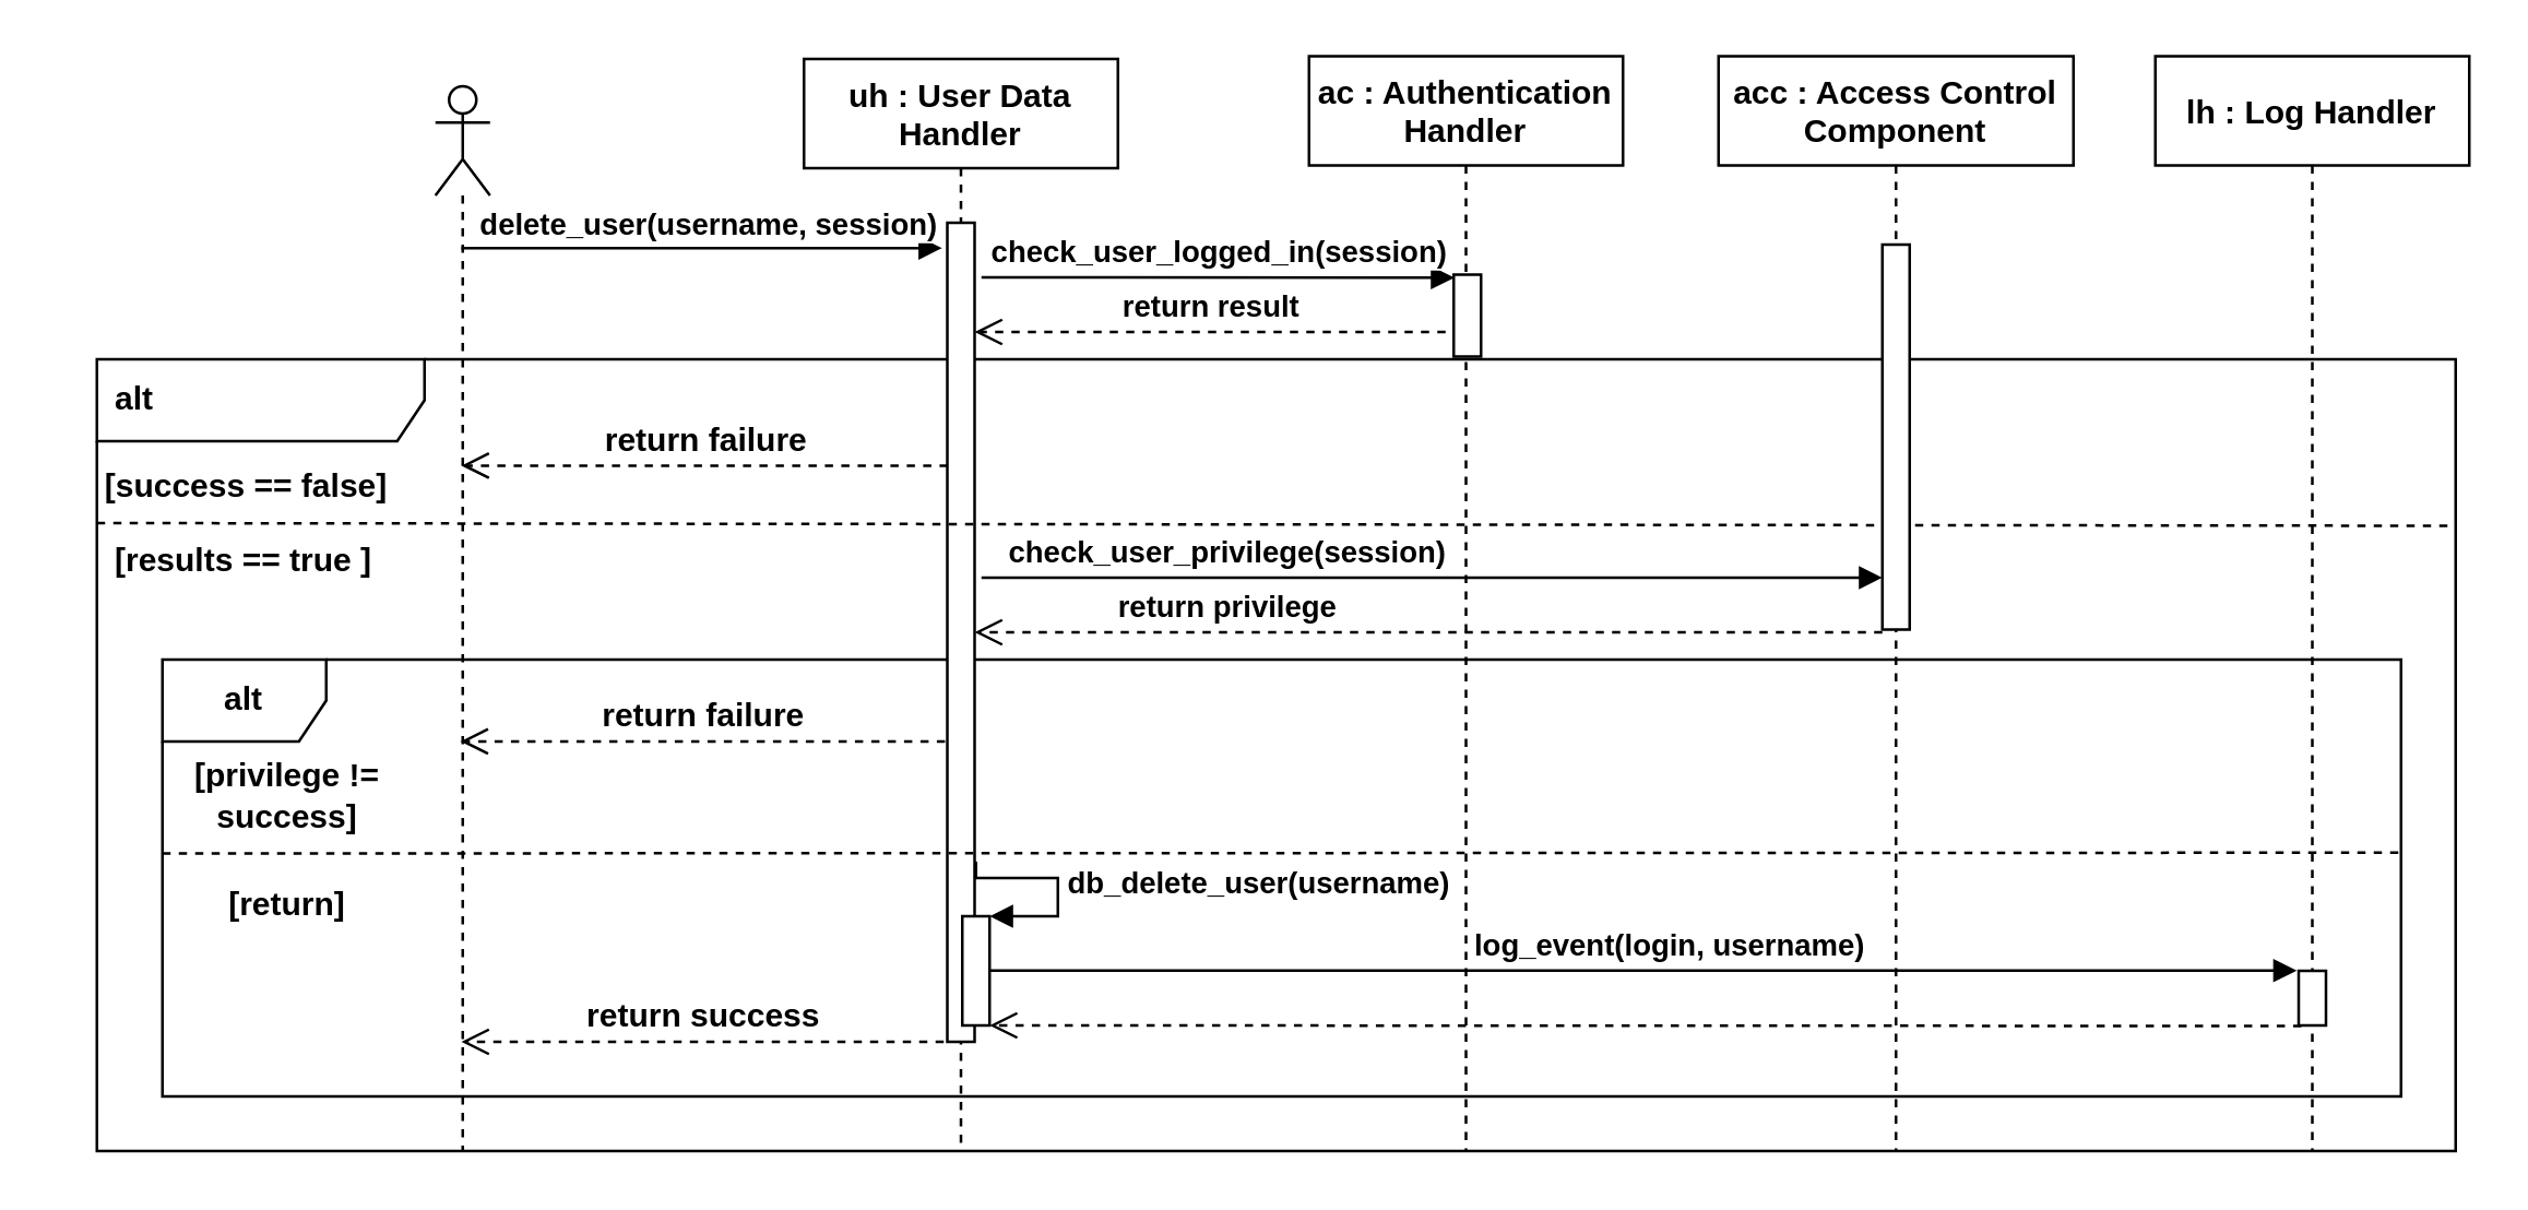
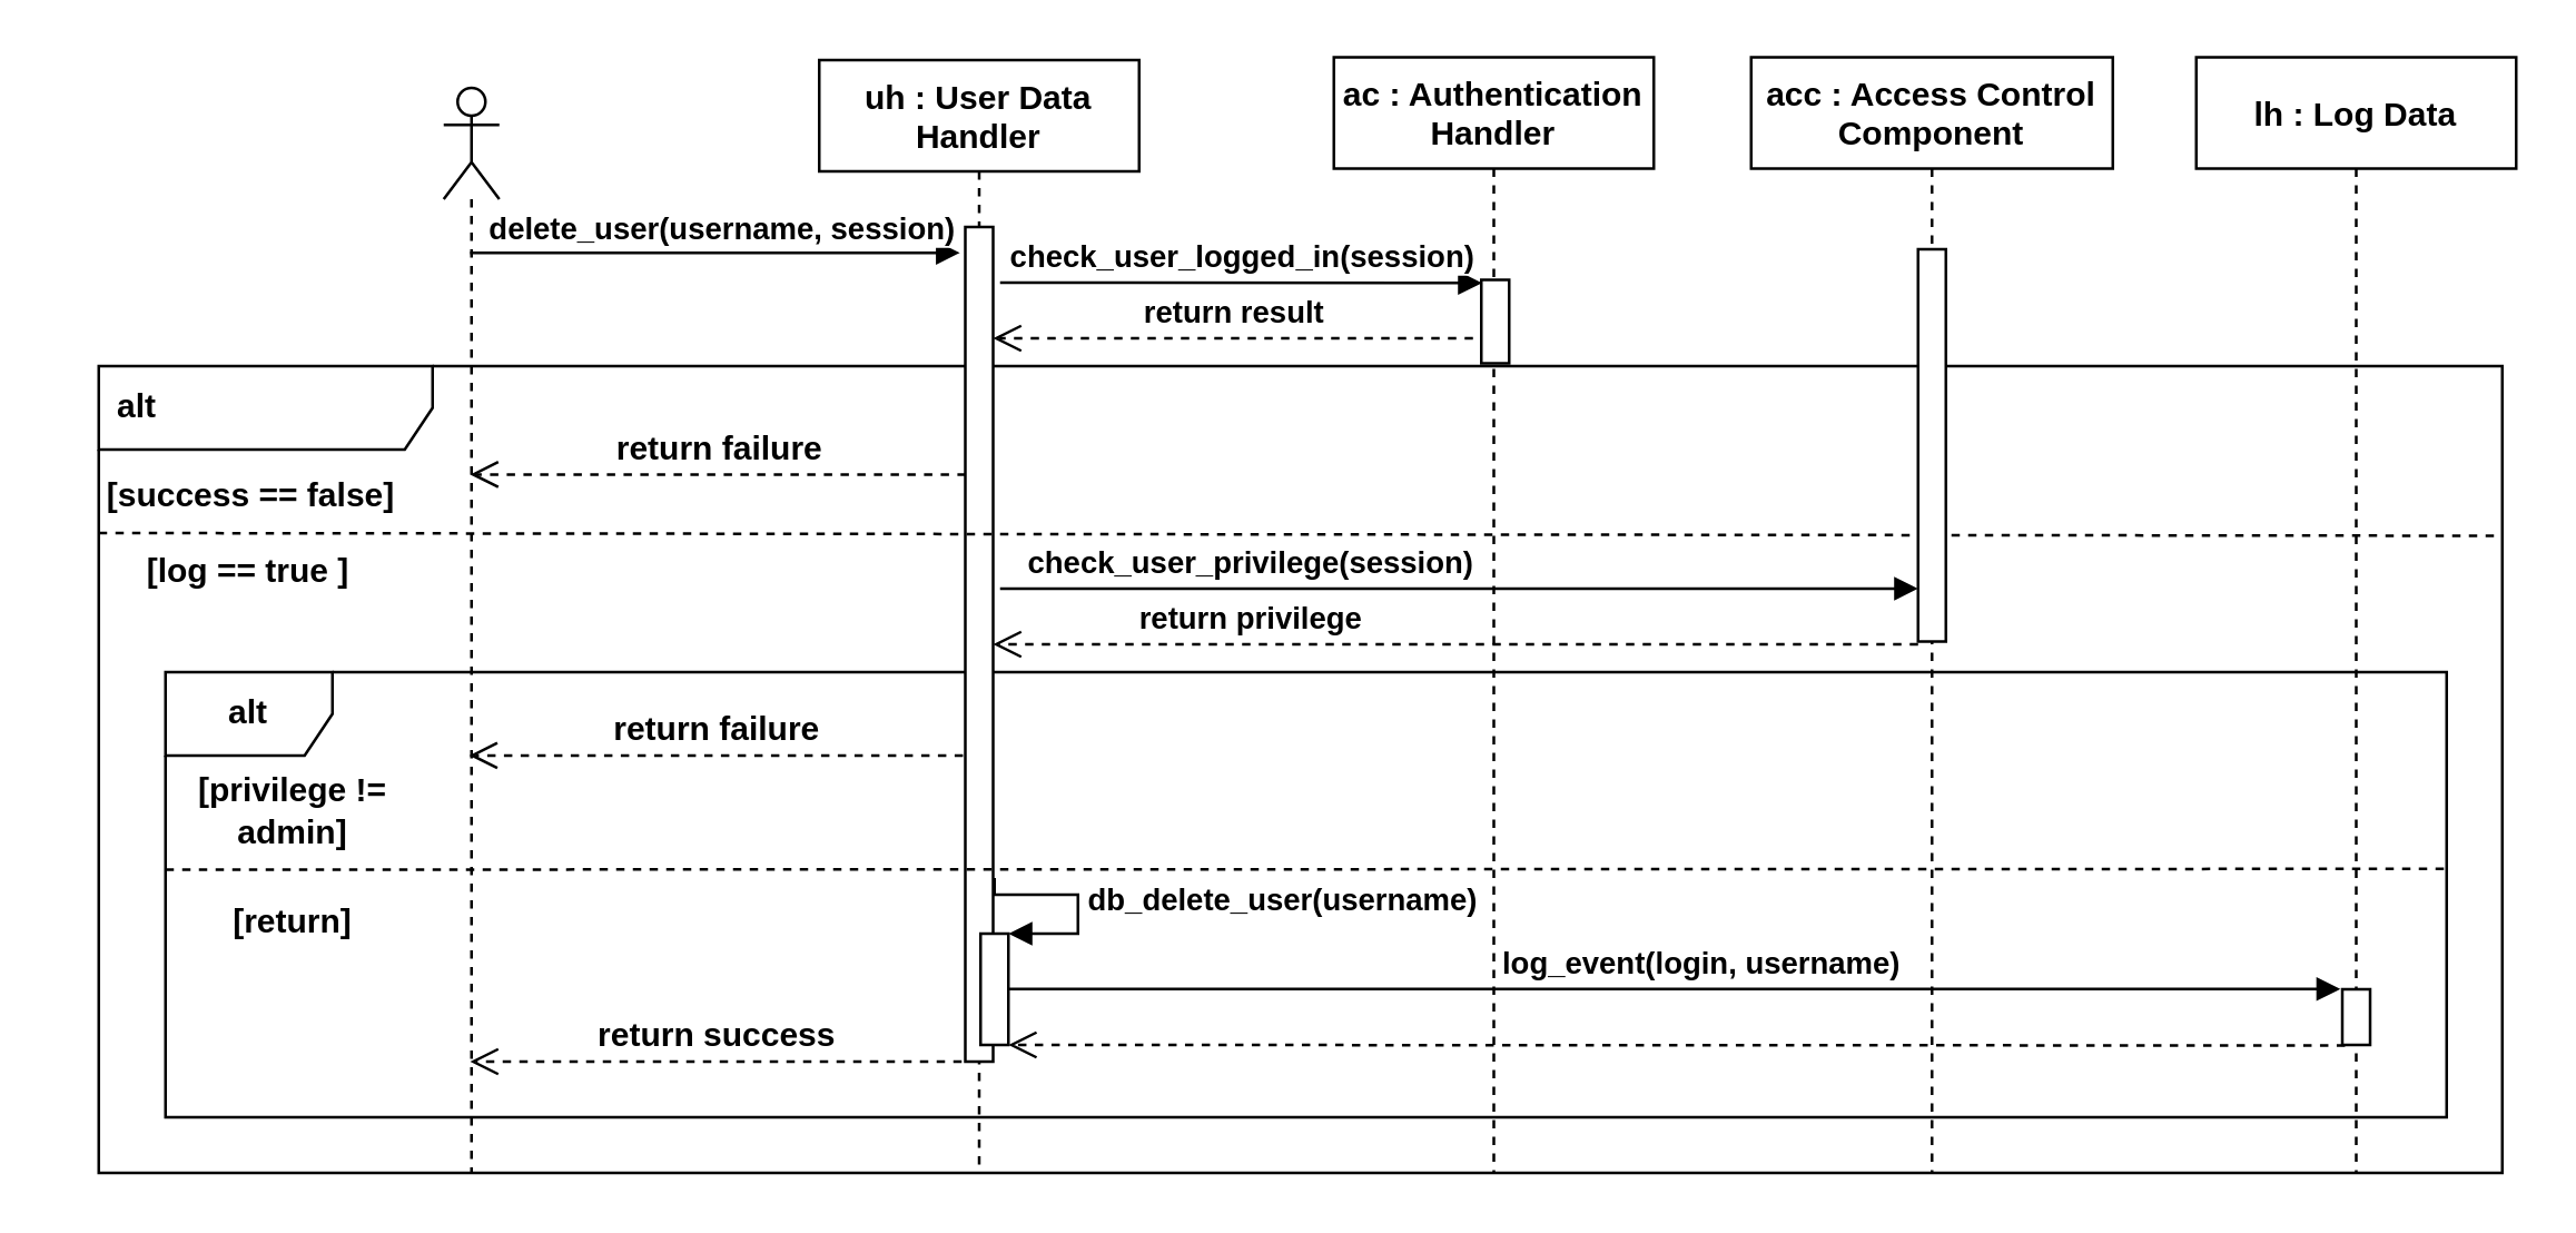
  <mxCell id="0" />
  <mxCell id="1" parent="0" />
  <mxCell id="2" value="&lt;font style=&quot;font-size: 12px&quot;&gt;&lt;b&gt;alt&lt;/b&gt;&lt;/font&gt;" style="shape=umlFrame;whiteSpace=wrap;html=1;width=120;height=30;boundedLbl=1;verticalAlign=middle;align=left;spacingLeft=5;" vertex="1" parent="1"><mxGeometry x="35" y="131" width="864" height="290" as="geometry" /></mxCell>
  <mxCell id="3" value="&lt;b&gt;alt&lt;/b&gt;" style="shape=umlFrame;whiteSpace=wrap;html=1;fontSize=12;" vertex="1" parent="1"><mxGeometry x="59" y="241" width="820" height="160" as="geometry" /></mxCell>
  <mxCell id="4" value="&lt;b&gt;check_user_privilege(session)&lt;/b&gt;" style="html=1;verticalAlign=bottom;endArrow=block;rounded=0;" edge="1" parent="1" target="31"><mxGeometry x="-0.456" width="80" relative="1" as="geometry"><mxPoint x="359" y="211" as="sourcePoint" /><mxPoint x="679" y="211" as="targetPoint" /><mxPoint as="offset" /></mxGeometry></mxCell>
  <mxCell id="5" value="uh : User Data&#10; Handler" style="shape=umlLifeline;perimeter=lifelinePerimeter;container=1;collapsible=0;recursiveResize=0;rounded=0;shadow=0;strokeWidth=1;fontStyle=1" vertex="1" parent="1"><mxGeometry x="294" y="21" width="115" height="400" as="geometry" /></mxCell>
  <mxCell id="6" value="" style="points=[];perimeter=orthogonalPerimeter;rounded=0;shadow=0;strokeWidth=1;" vertex="1" parent="5"><mxGeometry x="52.5" y="60" width="10" height="300" as="geometry" /></mxCell>
  <mxCell id="7" value="" style="html=1;points=[];perimeter=orthogonalPerimeter;fontSize=11;" vertex="1" parent="5"><mxGeometry x="58" y="314" width="10" height="40" as="geometry" /></mxCell>
  <mxCell id="8" value="&lt;b&gt;db_delete_user(username)&lt;/b&gt;" style="edgeStyle=orthogonalEdgeStyle;html=1;align=left;spacingLeft=2;endArrow=block;rounded=0;entryX=1;entryY=0;fontSize=11;" edge="1" target="7" parent="5"><mxGeometry relative="1" as="geometry"><mxPoint x="63" y="294" as="sourcePoint" /><Array as="points"><mxPoint x="63" y="300" /><mxPoint x="93" y="300" /><mxPoint x="93" y="314" /></Array></mxGeometry></mxCell>
  <mxCell id="9" value="" style="shape=umlLifeline;participant=umlActor;perimeter=lifelinePerimeter;whiteSpace=wrap;html=1;container=1;collapsible=0;recursiveResize=0;verticalAlign=top;spacingTop=36;outlineConnect=0;" vertex="1" parent="1"><mxGeometry x="159" y="31" width="20" height="390" as="geometry" /></mxCell>
  <mxCell id="10" value="" style="html=1;verticalAlign=bottom;endArrow=block;rounded=0;entryX=-0.195;entryY=0.031;entryDx=0;entryDy=0;entryPerimeter=0;" edge="1" parent="1" source="9" target="6"><mxGeometry width="80" relative="1" as="geometry"><mxPoint x="179" y="90" as="sourcePoint" /><mxPoint x="339" y="91" as="targetPoint" /></mxGeometry></mxCell>
  <mxCell id="11" value="&lt;b&gt;delete_user(username, session)&lt;br&gt;&lt;/b&gt;" style="edgeLabel;html=1;align=center;verticalAlign=middle;resizable=0;points=[];" vertex="1" connectable="0" parent="10"><mxGeometry x="-0.099" y="1" relative="1" as="geometry"><mxPoint x="11" y="-8" as="offset" /></mxGeometry></mxCell>
  <mxCell id="12" value="ac : Authentication&#10; Handler" style="shape=umlLifeline;perimeter=lifelinePerimeter;container=1;collapsible=0;recursiveResize=0;rounded=0;shadow=0;strokeWidth=1;fontStyle=1" vertex="1" parent="1"><mxGeometry x="479" y="20" width="115" height="401" as="geometry" /></mxCell>
  <mxCell id="13" value="" style="points=[];perimeter=orthogonalPerimeter;rounded=0;shadow=0;strokeWidth=1;" vertex="1" parent="12"><mxGeometry x="53" y="80" width="10" height="30" as="geometry" /></mxCell>
  <mxCell id="14" value="&lt;b&gt;check_user_logged_in(session)&lt;/b&gt;" style="html=1;verticalAlign=bottom;endArrow=block;rounded=0;entryX=0.021;entryY=0.038;entryDx=0;entryDy=0;entryPerimeter=0;" edge="1" parent="1" target="13"><mxGeometry width="80" relative="1" as="geometry"><mxPoint x="359" y="101" as="sourcePoint" /><mxPoint x="559" y="99" as="targetPoint" /></mxGeometry></mxCell>
  <mxCell id="15" value="&lt;b&gt;return result&lt;br&gt;&lt;/b&gt;" style="html=1;verticalAlign=bottom;endArrow=open;dashed=1;endSize=8;rounded=0;" edge="1" parent="1" target="6"><mxGeometry relative="1" as="geometry"><mxPoint x="529" y="121" as="sourcePoint" /><mxPoint x="599" y="121" as="targetPoint" /></mxGeometry></mxCell>
  <mxCell id="16" value="" style="endArrow=none;dashed=1;html=1;strokeWidth=1;rounded=0;endSize=6;exitX=0;exitY=1;exitDx=0;exitDy=0;" edge="1" parent="1"><mxGeometry width="50" height="50" relative="1" as="geometry"><mxPoint x="35" y="191" as="sourcePoint" /><mxPoint x="899" y="192" as="targetPoint" /></mxGeometry></mxCell>
- <mxCell id="17" value="&lt;b&gt;[results == true ]&lt;br&gt;&lt;/b&gt;" style="text;html=1;strokeColor=none;fillColor=none;align=center;verticalAlign=middle;whiteSpace=wrap;rounded=0;" vertex="1" parent="1"><mxGeometry x="34" y="190" width="110" height="30" as="geometry" /></mxCell>
+ <mxCell id="17" value="&lt;b&gt;[log == true ]&lt;br&gt;&lt;/b&gt;" style="text;html=1;strokeColor=none;fillColor=none;align=center;verticalAlign=middle;whiteSpace=wrap;rounded=0;" vertex="1" parent="1"><mxGeometry x="34" y="190" width="110" height="30" as="geometry" /></mxCell>
  <mxCell id="18" value="&lt;b&gt;[success == false]&lt;/b&gt;" style="text;html=1;strokeColor=none;fillColor=none;align=center;verticalAlign=middle;whiteSpace=wrap;rounded=0;" vertex="1" parent="1"><mxGeometry x="35" y="163" width="110" height="30" as="geometry" /></mxCell>
  <mxCell id="19" value="&lt;b&gt;return failure&lt;br&gt;&lt;/b&gt;" style="html=1;verticalAlign=bottom;endArrow=open;dashed=1;endSize=8;rounded=0;fontSize=12;strokeWidth=1;exitX=0.016;exitY=0.476;exitDx=0;exitDy=0;exitPerimeter=0;" edge="1" parent="1" target="9"><mxGeometry relative="1" as="geometry"><mxPoint x="346.66" y="169.96" as="sourcePoint" /><mxPoint x="179" y="170" as="targetPoint" /></mxGeometry></mxCell>
- <mxCell id="20" value="&lt;div&gt;&lt;b&gt;[privilege != &lt;br&gt;&lt;/b&gt;&lt;/div&gt;&lt;div&gt;&lt;b&gt;success]&lt;/b&gt;&lt;/div&gt;" style="text;html=1;strokeColor=none;fillColor=none;align=center;verticalAlign=middle;whiteSpace=wrap;rounded=0;fontSize=12;" vertex="1" parent="1"><mxGeometry x="20" y="281" width="170" height="20" as="geometry" /></mxCell>
+ <mxCell id="20" value="&lt;div&gt;&lt;b&gt;[privilege != &lt;br&gt;&lt;/b&gt;&lt;/div&gt;&lt;div&gt;&lt;b&gt;admin]&lt;/b&gt;&lt;/div&gt;" style="text;html=1;strokeColor=none;fillColor=none;align=center;verticalAlign=middle;whiteSpace=wrap;rounded=0;fontSize=12;" vertex="1" parent="1"><mxGeometry x="20" y="281" width="170" height="20" as="geometry" /></mxCell>
  <mxCell id="21" value="&lt;b&gt;[return]&lt;/b&gt;" style="text;html=1;strokeColor=none;fillColor=none;align=center;verticalAlign=middle;whiteSpace=wrap;rounded=0;fontSize=12;" vertex="1" parent="1"><mxGeometry x="20" y="321" width="170" height="20" as="geometry" /></mxCell>
  <mxCell id="22" value="" style="endArrow=none;dashed=1;html=1;rounded=0;fontSize=12;endSize=6;strokeWidth=1;entryX=1;entryY=0.442;entryDx=0;entryDy=0;entryPerimeter=0;" edge="1" parent="1" target="3"><mxGeometry width="50" height="50" relative="1" as="geometry"><mxPoint x="59" y="312" as="sourcePoint" /><mxPoint x="939" y="310" as="targetPoint" /><Array as="points" /></mxGeometry></mxCell>
  <mxCell id="23" value="&lt;b&gt;return success&lt;br&gt;&lt;/b&gt;" style="html=1;verticalAlign=bottom;endArrow=open;dashed=1;endSize=8;rounded=0;fontSize=12;strokeWidth=1;exitX=-0.13;exitY=1;exitDx=0;exitDy=0;exitPerimeter=0;" edge="1" parent="1" source="6" target="9"><mxGeometry relative="1" as="geometry"><mxPoint x="349" y="351" as="sourcePoint" /><mxPoint x="269" y="351" as="targetPoint" /></mxGeometry></mxCell>
  <mxCell id="24" value="&lt;b&gt;return failure&lt;br&gt;&lt;/b&gt;" style="html=1;verticalAlign=bottom;endArrow=open;dashed=1;endSize=8;rounded=0;fontSize=12;strokeWidth=1;exitX=0.016;exitY=0.476;exitDx=0;exitDy=0;exitPerimeter=0;" edge="1" parent="1"><mxGeometry relative="1" as="geometry"><mxPoint x="345.66" y="270.96" as="sourcePoint" /><mxPoint x="168.167" y="270.96" as="targetPoint" /></mxGeometry></mxCell>
- <mxCell id="25" value="lh : Log Handler" style="shape=umlLifeline;perimeter=lifelinePerimeter;container=1;collapsible=0;recursiveResize=0;rounded=0;shadow=0;strokeWidth=1;fontStyle=1" vertex="1" parent="1"><mxGeometry x="789" y="20" width="115" height="401" as="geometry" /></mxCell>
+ <mxCell id="25" value="lh : Log Data" style="shape=umlLifeline;perimeter=lifelinePerimeter;container=1;collapsible=0;recursiveResize=0;rounded=0;shadow=0;strokeWidth=1;fontStyle=1" vertex="1" parent="1"><mxGeometry x="789" y="20" width="115" height="401" as="geometry" /></mxCell>
  <mxCell id="26" value="" style="points=[];perimeter=orthogonalPerimeter;rounded=0;shadow=0;strokeWidth=1;" vertex="1" parent="25"><mxGeometry x="52.5" y="335" width="10" height="20" as="geometry" /></mxCell>
  <mxCell id="27" value="&lt;font style=&quot;font-size: 11px&quot;&gt;&lt;b&gt;log_event(login, username)&lt;br&gt;&lt;/b&gt;&lt;/font&gt;" style="html=1;verticalAlign=bottom;endArrow=block;rounded=0;fontSize=12;endSize=6;strokeWidth=1;entryX=-0.071;entryY=-0.003;entryDx=0;entryDy=0;entryPerimeter=0;" edge="1" parent="1" source="7" target="26"><mxGeometry x="0.04" width="80" relative="1" as="geometry"><mxPoint x="729" y="401" as="sourcePoint" /><mxPoint x="919" y="271" as="targetPoint" /><mxPoint as="offset" /></mxGeometry></mxCell>
  <mxCell id="28" value="" style="html=1;verticalAlign=bottom;endArrow=open;dashed=1;endSize=8;rounded=0;fontSize=12;strokeWidth=1;exitX=0.098;exitY=1.01;exitDx=0;exitDy=0;exitPerimeter=0;" edge="1" parent="1" source="26" target="7"><mxGeometry relative="1" as="geometry"><mxPoint x="745.13" y="401.35" as="sourcePoint" /><mxPoint x="389" y="400.996" as="targetPoint" /></mxGeometry></mxCell>
  <mxCell id="29" value="acc : Access Control&#10;Component" style="shape=umlLifeline;perimeter=lifelinePerimeter;container=1;collapsible=0;recursiveResize=0;rounded=0;shadow=0;strokeWidth=1;fontStyle=1" vertex="1" parent="1"><mxGeometry x="629" y="20" width="130" height="401" as="geometry" /></mxCell>
  <mxCell id="30" value="&lt;font style=&quot;font-size: 11px&quot;&gt;&lt;b&gt;return privilege&lt;br&gt;&lt;/b&gt;&lt;/font&gt;" style="html=1;verticalAlign=bottom;endArrow=open;dashed=1;endSize=8;rounded=0;fontSize=12;strokeWidth=1;" edge="1" parent="29" target="6"><mxGeometry x="0.444" relative="1" as="geometry"><mxPoint x="60" y="211" as="sourcePoint" /><mxPoint x="-155.33" y="210.72" as="targetPoint" /><mxPoint as="offset" /></mxGeometry></mxCell>
  <mxCell id="31" value="" style="points=[];perimeter=orthogonalPerimeter;rounded=0;shadow=0;strokeWidth=1;" vertex="1" parent="29"><mxGeometry x="60" y="69" width="10" height="141" as="geometry" /></mxCell>
